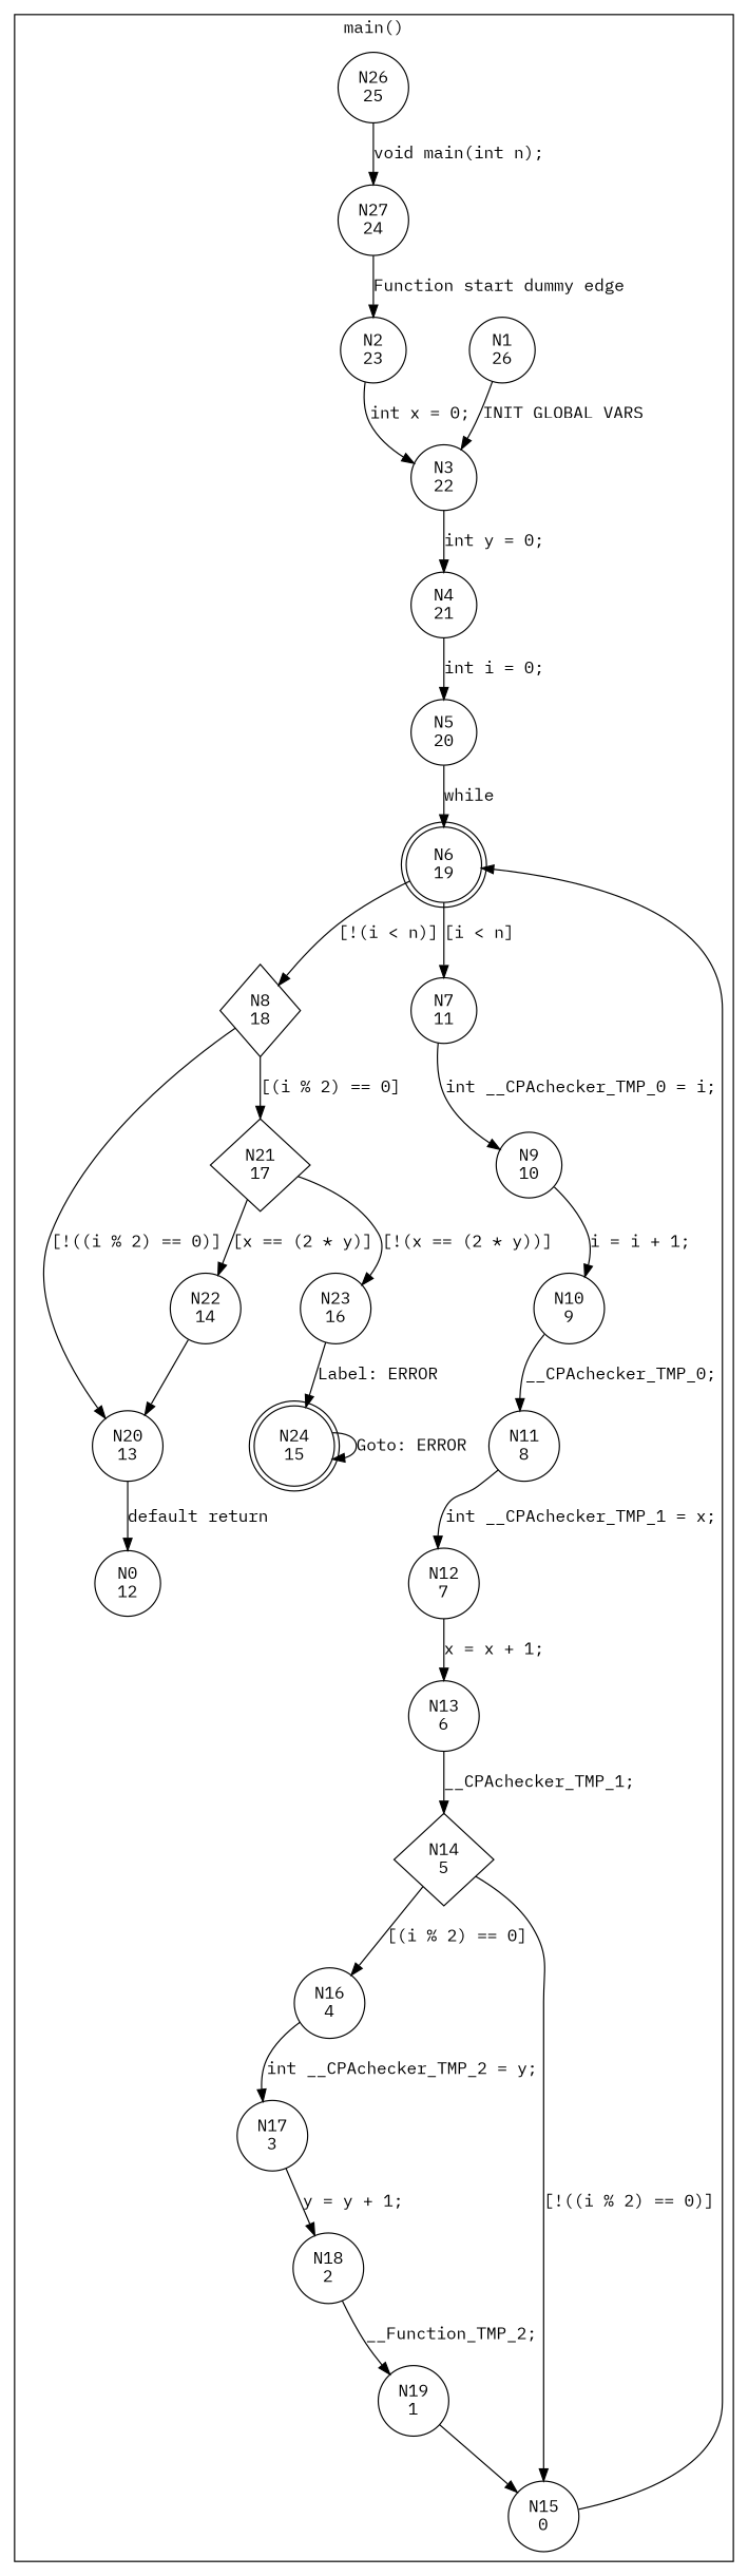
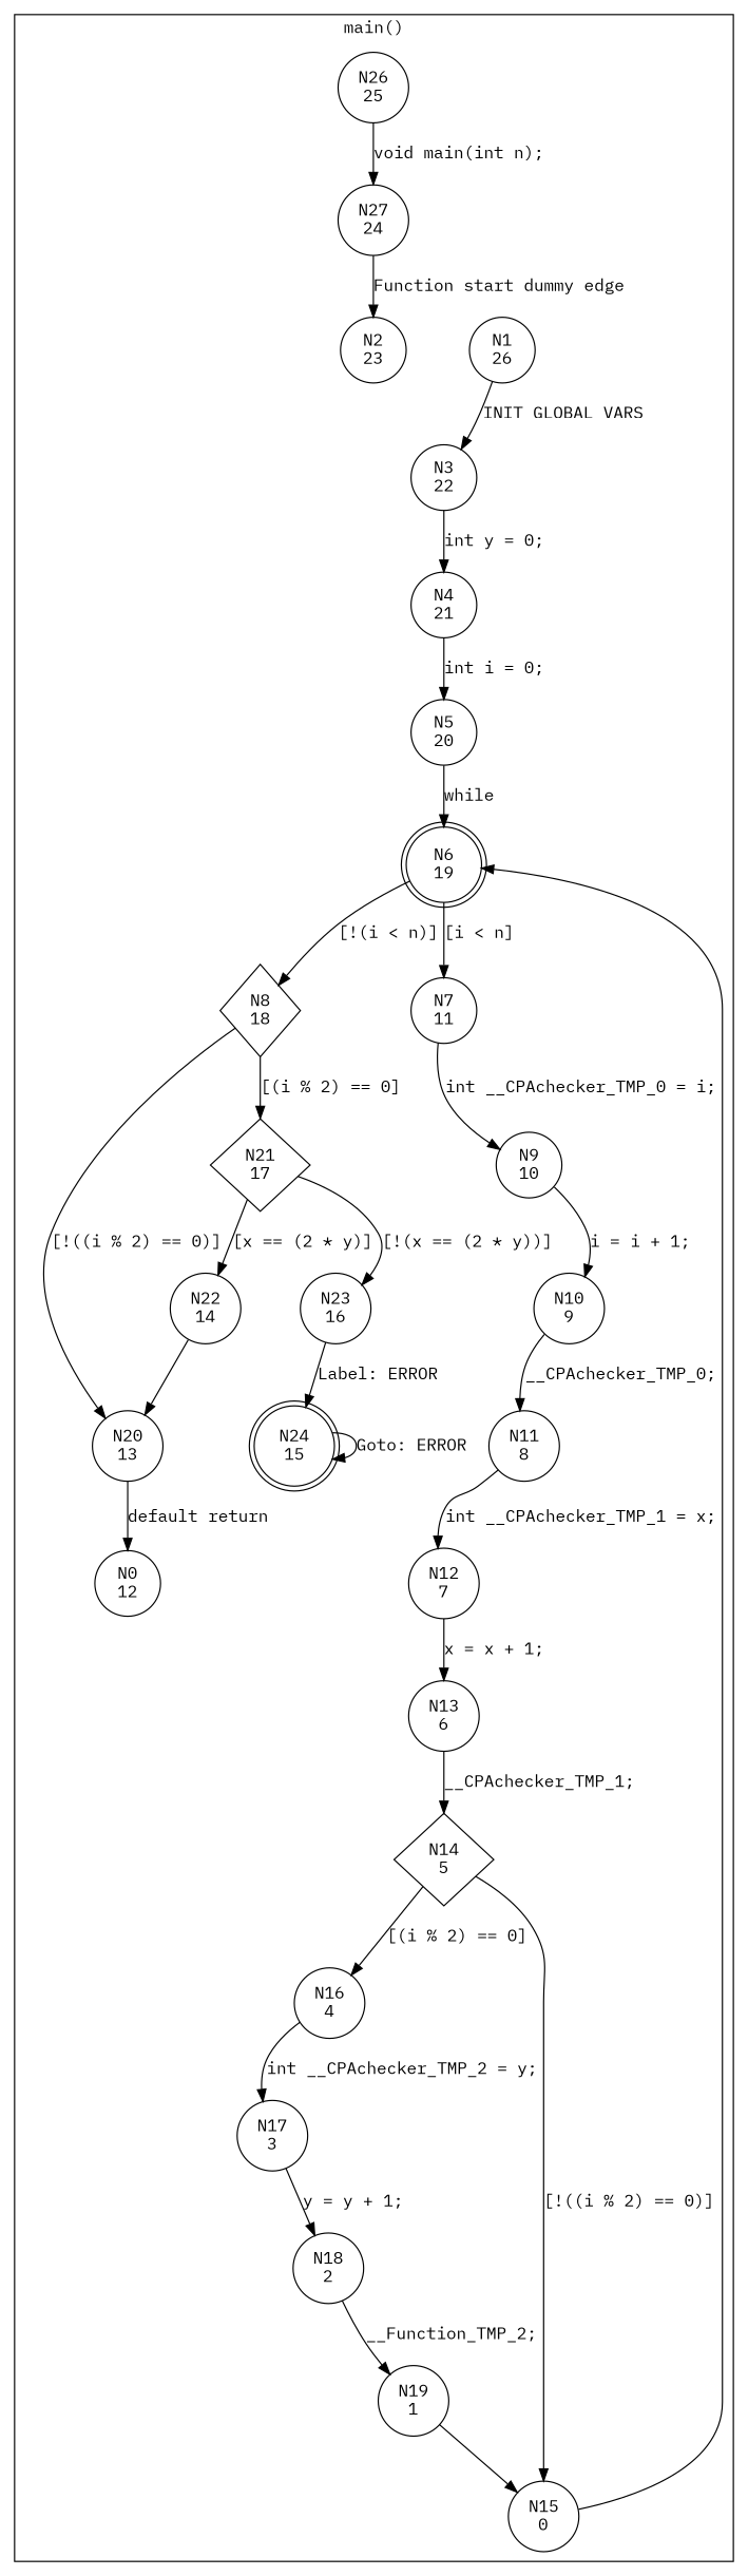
  digraph {
    fontname="IBM Plex Mono"
    node [fontname="IBM Plex Mono" shape=circle]
    edge [fontname="IBM Plex Mono"]
    n1 [label="N1\n26"]
    n2 [label="N26\n25"]
    n3 [label="N27\n24"]
    n4 [label="N2\n23"]
    n5 [label="N3\n22"]
    n6 [label="N4\n21"]
    n7 [label="N5\n20"]
    n8 [label="N6\n19" shape=doublecircle]
    n9 [label="N8\n18" shape=diamond]
    n10 [label="N7\n11"]
    n11 [label="N20\n13"]
    n12 [label="N21\n17" shape=diamond]
    n13 [label="N0\n12"]
    n14 [label="N23\n16"]
    n15 [label="N22\n14"]
    n16 [label="N24\n15" shape=doublecircle]
    n17 [label="N9\n10"]
    n18 [label="N10\n9"]
    n19 [label="N11\n8"]
    n20 [label="N12\n7"]
    n21 [label="N13\n6"]
    n22 [label="N14\n5" shape=diamond]
    n23 [label="N15\n0"]
    n24 [label="N16\n4"]
    n25 [label="N17\n3"]
    n26 [label="N18\n2"]
    n27 [label="N19\n1"]
    subgraph cluster_1 {
      label="main()"
      n1
      n2
      n3
      n4
      n5
      n6
      n7
      n8
      n9
      n10
      n11
      n12
      n13
      n14
      n15
      n16
      n17
      n18
      n19
      n20
      n21
      n22
      n23
      n24
      n25
      n26
      n27
    }
    n1 -> n5 [label="INIT GLOBAL VARS"]
    n2 -> n3 [label="void main(int n);"]
    n3 -> n4 [label="Function start dummy edge"]
-   n4 -> n5 [label="int x = 0;"]
    n5 -> n6 [label="int y = 0;"]
    n6 -> n7 [label="int i = 0;"]
    n7 -> n8 [label=while]
    n8 -> n9 [label="[!(i < n)]"]
    n8 -> n10 [label="[i < n]"]
    n9 -> n11 [label="[!((i % 2) == 0)]"]
    n9 -> n12 [label="[(i % 2) == 0]"]
    n10 -> n17 [label="int __CPAchecker_TMP_0 = i;"]
    n11 -> n13 [label="default return"]
    n12 -> n14 [label="[!(x == (2 * y))]"]
    n12 -> n15 [label="[x == (2 * y)]"]
    n14 -> n16 [label="Label: ERROR"]
    n15 -> n11
    n16 -> n16 [label="Goto: ERROR"]
    n17 -> n18 [label="i = i + 1;"]
    n18 -> n19 [label="__CPAchecker_TMP_0;"]
    n19 -> n20 [label="int __CPAchecker_TMP_1 = x;"]
    n20 -> n21 [label="x = x + 1;"]
    n21 -> n22 [label="__CPAchecker_TMP_1;"]
    n22 -> n23 [label="[!((i % 2) == 0)]"]
    n22 -> n24 [label="[(i % 2) == 0]"]
    n23 -> n8
    n24 -> n25 [label="int __CPAchecker_TMP_2 = y;"]
    n25 -> n26 [label="y = y + 1;"]
    n26 -> n27 [label="__Function_TMP_2;"]
    n27 -> n23
  }
